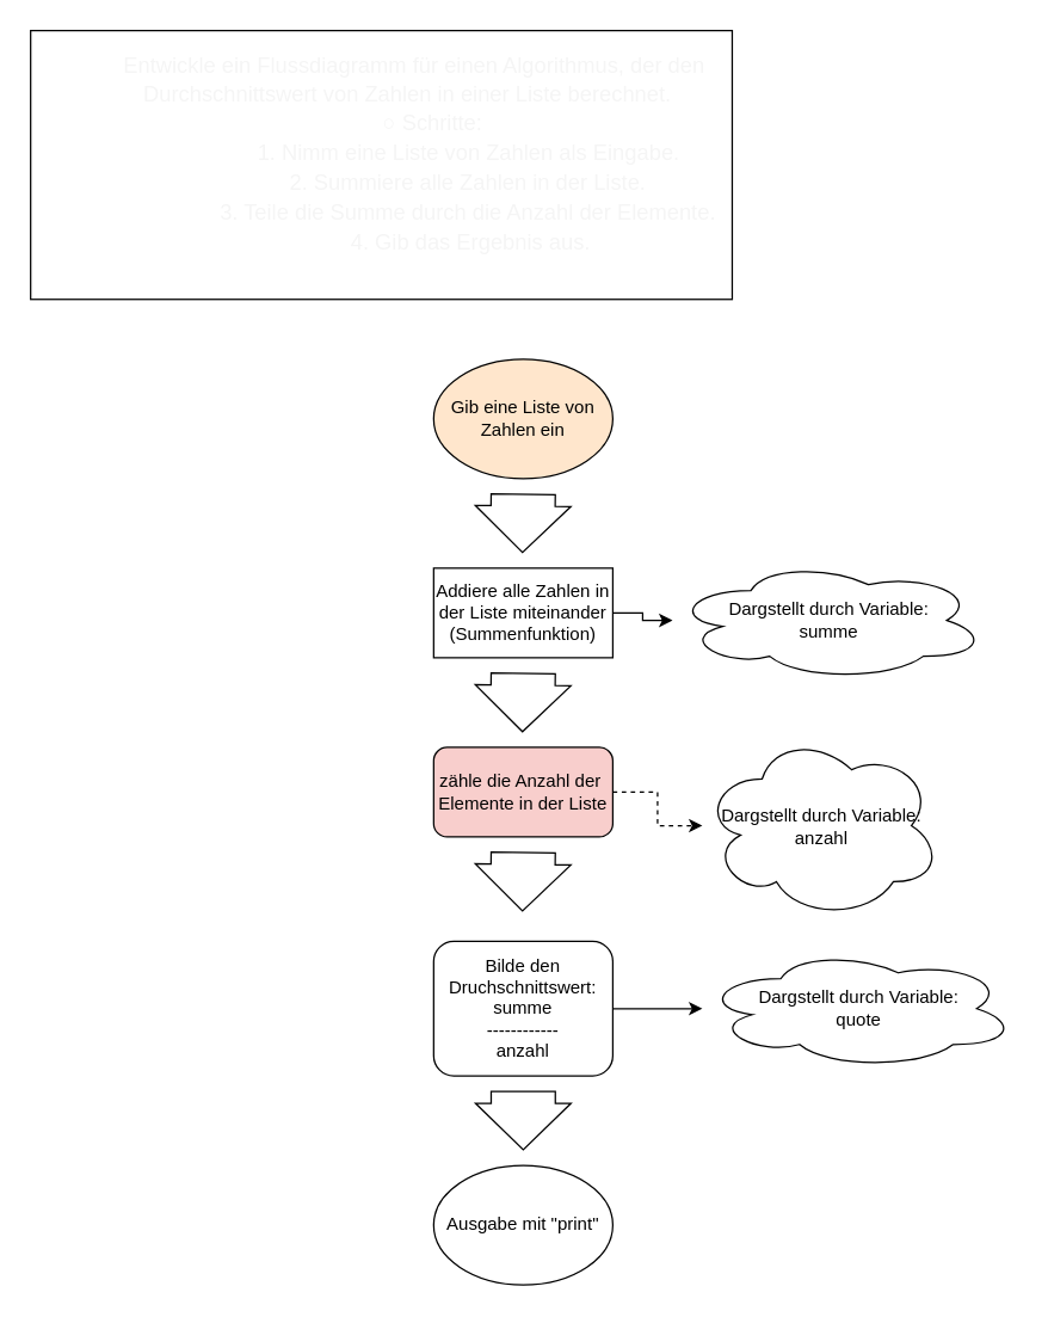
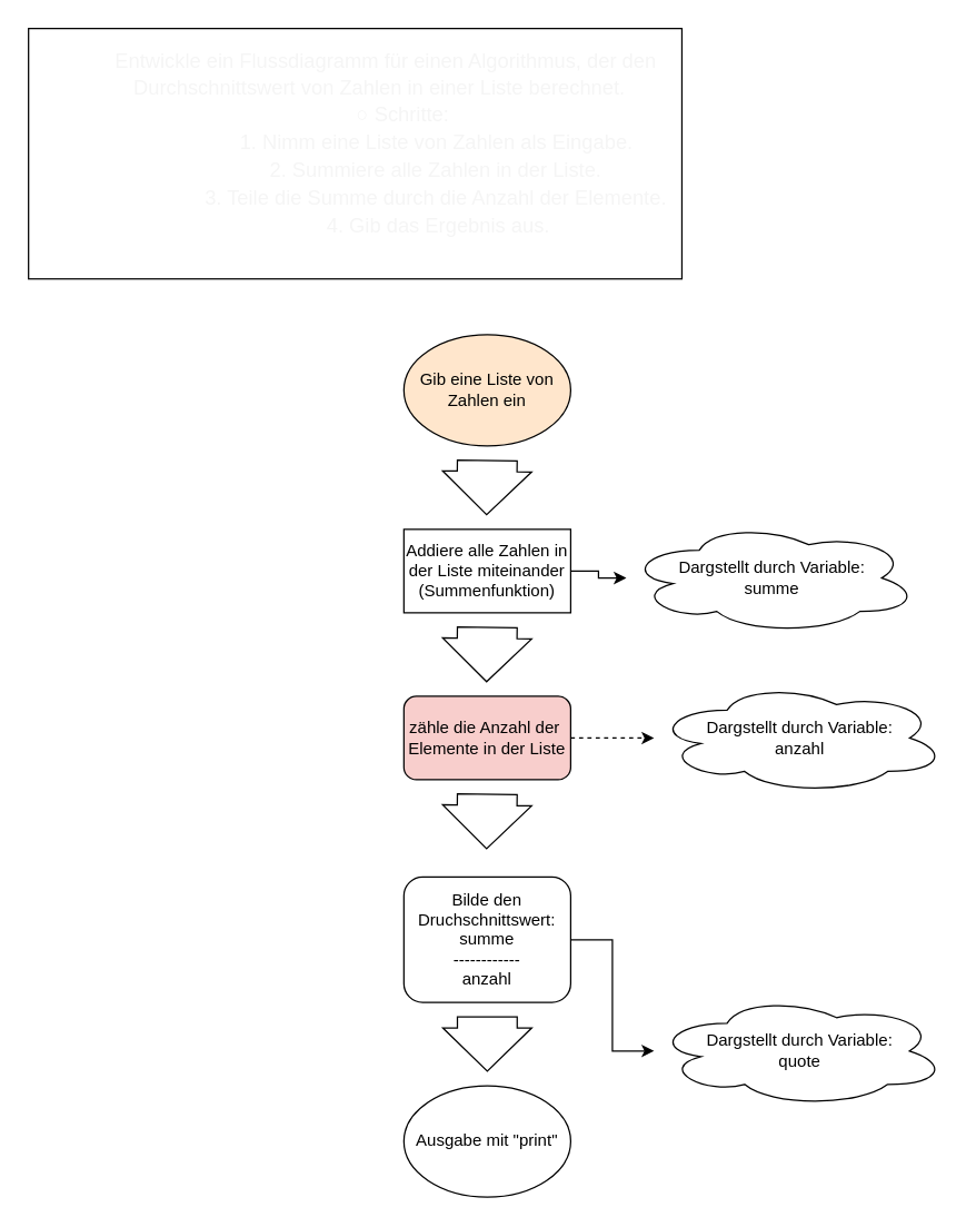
  <mxCell id="0" />
  <mxCell id="1" parent="0" />
  <mxCell id="2" value="&lt;span id=&quot;docs-internal-guid-9f847513-7fff-5e77-34c4-acc7c4e953e7&quot;&gt;&lt;p style=&quot;line-height:1.322;margin-left: 36.22pt;margin-right: 6.576pt;text-indent: 3.703pt;margin-top:1.709pt;margin-bottom:0pt;&quot; dir=&quot;ltr&quot;&gt;&lt;span style=&quot;font-size: 11pt; font-family: Arial, sans-serif; background-color: transparent; font-variant-numeric: normal; font-variant-east-asian: normal; font-variant-alternates: normal; font-variant-position: normal; vertical-align: baseline; white-space-collapse: preserve;&quot;&gt;&lt;font color=&quot;#f5f5f5&quot;&gt;Entwickle ein Flussdiagramm für einen Algorithmus, der den Durchschnittswert von Zahlen in einer Liste berechnet.&amp;nbsp;&lt;/font&gt;&lt;/span&gt;&lt;/p&gt;&lt;p style=&quot;line-height:1.2;margin-left: 54.957pt;margin-top:0.592pt;margin-bottom:0pt;&quot; dir=&quot;ltr&quot;&gt;&lt;span style=&quot;font-size: 11pt; font-family: Arial, sans-serif; background-color: transparent; font-variant-numeric: normal; font-variant-east-asian: normal; font-variant-alternates: normal; font-variant-position: normal; vertical-align: baseline; white-space-collapse: preserve;&quot;&gt;&lt;font color=&quot;#f5f5f5&quot;&gt;○ Schritte:&amp;nbsp;&lt;/font&gt;&lt;/span&gt;&lt;/p&gt;&lt;p style=&quot;line-height:1.2;margin-left: 91.199pt;margin-top:1.709pt;margin-bottom:0pt;&quot; dir=&quot;ltr&quot;&gt;&lt;span style=&quot;font-size: 11pt; font-family: Arial, sans-serif; background-color: transparent; font-variant-numeric: normal; font-variant-east-asian: normal; font-variant-alternates: normal; font-variant-position: normal; vertical-align: baseline; white-space-collapse: preserve;&quot;&gt;&lt;font color=&quot;#f5f5f5&quot;&gt;1. Nimm eine Liste von Zahlen als Eingabe.&amp;nbsp;&lt;/font&gt;&lt;/span&gt;&lt;/p&gt;&lt;p style=&quot;line-height:1.2;margin-left: 90.319pt;margin-top:1.709pt;margin-bottom:0pt;&quot; dir=&quot;ltr&quot;&gt;&lt;span style=&quot;font-size: 11pt; font-family: Arial, sans-serif; background-color: transparent; font-variant-numeric: normal; font-variant-east-asian: normal; font-variant-alternates: normal; font-variant-position: normal; vertical-align: baseline; white-space-collapse: preserve;&quot;&gt;&lt;font color=&quot;#f5f5f5&quot;&gt;2. Summiere alle Zahlen in der Liste.&amp;nbsp;&lt;/font&gt;&lt;/span&gt;&lt;/p&gt;&lt;p style=&quot;line-height:1.2;margin-left: 90.462pt;margin-top:1.709pt;margin-bottom:0pt;&quot; dir=&quot;ltr&quot;&gt;&lt;span style=&quot;font-size: 11pt; font-family: Arial, sans-serif; background-color: transparent; font-variant-numeric: normal; font-variant-east-asian: normal; font-variant-alternates: normal; font-variant-position: normal; vertical-align: baseline; white-space-collapse: preserve;&quot;&gt;&lt;font color=&quot;#f5f5f5&quot;&gt;3. Teile die Summe durch die Anzahl der Elemente.&amp;nbsp;&lt;/font&gt;&lt;/span&gt;&lt;/p&gt;&lt;p style=&quot;line-height:1.2;margin-left: 90.143pt;margin-top:1.709pt;margin-bottom:0pt;&quot; dir=&quot;ltr&quot;&gt;&lt;span style=&quot;font-size: 11pt; font-family: Arial, sans-serif; background-color: transparent; font-variant-numeric: normal; font-variant-east-asian: normal; font-variant-alternates: normal; font-variant-position: normal; vertical-align: baseline; white-space-collapse: preserve;&quot;&gt;&lt;font color=&quot;#f5f5f5&quot;&gt;4. Gib das Ergebnis aus.&lt;/font&gt;&lt;/span&gt;&lt;/p&gt;&lt;div&gt;&lt;span style=&quot;font-size: 11pt; font-family: Arial, sans-serif; color: rgb(0, 0, 0); background-color: transparent; font-variant-numeric: normal; font-variant-east-asian: normal; font-variant-alternates: normal; font-variant-position: normal; vertical-align: baseline; white-space-collapse: preserve;&quot;&gt;&lt;br&gt;&lt;/span&gt;&lt;/div&gt;&lt;/span&gt;" style="rounded=0;whiteSpace=wrap;html=1;" vertex="1" parent="1"><mxGeometry x="20" y="20" width="470" height="180" as="geometry" /></mxCell>
  <mxCell id="3" value="Gib eine Liste von Zahlen ein" style="ellipse;whiteSpace=wrap;html=1;fillColor=#ffe6cc;" vertex="1" parent="1"><mxGeometry x="290" y="240" width="120" height="80" as="geometry" /></mxCell>
  <mxCell id="4" style="edgeStyle=orthogonalEdgeStyle;rounded=0;orthogonalLoop=1;jettySize=auto;html=1;" edge="1" parent="1" source="5" target="8"><mxGeometry relative="1" as="geometry" /></mxCell>
  <mxCell id="5" value="Addiere alle Zahlen in der Liste miteinander (Summenfunktion)" style="rounded=0;whiteSpace=wrap;html=1;" vertex="1" parent="1"><mxGeometry x="290" y="380" width="120" height="60" as="geometry" /></mxCell>
  <mxCell id="6" style="edgeStyle=orthogonalEdgeStyle;rounded=0;orthogonalLoop=1;jettySize=auto;html=1;dashed=1;" edge="1" parent="1" source="7" target="9"><mxGeometry relative="1" as="geometry" /></mxCell>
  <mxCell id="7" value="zähle die Anzahl der&amp;nbsp; Elemente in der Liste" style="rounded=1;whiteSpace=wrap;html=1;fillColor=#f8cecc;" vertex="1" parent="1"><mxGeometry x="290" y="500" width="120" height="60" as="geometry" /></mxCell>
  <mxCell id="8" value="Dargstellt durch Variable:&lt;div&gt;summe&lt;/div&gt;" style="ellipse;shape=cloud;whiteSpace=wrap;html=1;" vertex="1" parent="1"><mxGeometry x="450" y="375" width="210" height="80" as="geometry" /></mxCell>
- <mxCell id="9" value="Dargstellt durch Variable:&lt;div&gt;anzahl&lt;/div&gt;" style="ellipse;shape=cloud;whiteSpace=wrap;html=1;" vertex="1" parent="1"><mxGeometry x="470" y="490" width="160" height="125" as="geometry" /></mxCell>
+ <mxCell id="9" value="Dargstellt durch Variable:&lt;div&gt;anzahl&lt;/div&gt;" style="ellipse;shape=cloud;whiteSpace=wrap;html=1;" vertex="1" parent="1"><mxGeometry x="470" y="490" width="210" height="80" as="geometry" /></mxCell>
  <mxCell id="10" value="" style="shape=flexArrow;endArrow=classic;html=1;rounded=0;width=43;endSize=10.04;" edge="1" parent="1"><mxGeometry width="50" height="50" relative="1" as="geometry"><mxPoint x="350" y="450" as="sourcePoint" /><mxPoint x="349.5" y="490" as="targetPoint" /></mxGeometry></mxCell>
  <mxCell id="11" value="" style="shape=flexArrow;endArrow=classic;html=1;rounded=0;width=43;endSize=10.04;" edge="1" parent="1"><mxGeometry width="50" height="50" relative="1" as="geometry"><mxPoint x="350" y="570" as="sourcePoint" /><mxPoint x="349.5" y="610" as="targetPoint" /></mxGeometry></mxCell>
  <mxCell id="12" style="edgeStyle=orthogonalEdgeStyle;rounded=0;orthogonalLoop=1;jettySize=auto;html=1;" edge="1" parent="1" source="13" target="16"><mxGeometry relative="1" as="geometry" /></mxCell>
  <mxCell id="13" value="Bilde den Druchschnittswert:&lt;div&gt;summe&lt;/div&gt;&lt;div&gt;------------&lt;/div&gt;&lt;div&gt;anzahl&lt;/div&gt;" style="rounded=1;whiteSpace=wrap;html=1;" vertex="1" parent="1"><mxGeometry x="290" y="630" width="120" height="90" as="geometry" /></mxCell>
  <mxCell id="14" value="" style="shape=flexArrow;endArrow=classic;html=1;rounded=0;width=43;endSize=10.04;" edge="1" parent="1"><mxGeometry width="50" height="50" relative="1" as="geometry"><mxPoint x="350" y="730" as="sourcePoint" /><mxPoint x="350" y="770" as="targetPoint" /></mxGeometry></mxCell>
  <mxCell id="15" value="Ausgabe mit &quot;print&quot;" style="ellipse;whiteSpace=wrap;html=1;" vertex="1" parent="1"><mxGeometry x="290" y="780" width="120" height="80" as="geometry" /></mxCell>
- <mxCell id="16" value="Dargstellt durch Variable:&lt;div&gt;quote&lt;/div&gt;" style="ellipse;shape=cloud;whiteSpace=wrap;html=1;" vertex="1" parent="1"><mxGeometry x="470" y="635" width="210" height="80" as="geometry" /></mxCell>
+ <mxCell id="16" value="Dargstellt durch Variable:&lt;div&gt;quote&lt;/div&gt;" style="ellipse;shape=cloud;whiteSpace=wrap;html=1;" vertex="1" parent="1"><mxGeometry x="470" y="715" width="210" height="80" as="geometry" /></mxCell>
  <mxCell id="17" value="" style="shape=flexArrow;endArrow=classic;html=1;rounded=0;width=43;endSize=10.04;" edge="1" parent="1"><mxGeometry width="50" height="50" relative="1" as="geometry"><mxPoint x="350" y="330" as="sourcePoint" /><mxPoint x="349.5" y="370" as="targetPoint" /></mxGeometry></mxCell>
